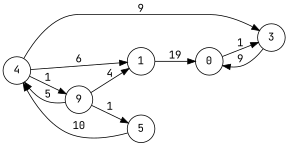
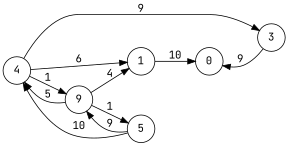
  digraph {
    fontname="JetBrains Mono"
    rankdir=LR
    node [fontname="JetBrains Mono" shape=circle]
    edge [fontname="JetBrains Mono"]
    0
    3
    1
    4
    n5 [label=9]
    5
-   0 -> 3 [label=1]
    3 -> 0 [label=9]
-   1 -> 0 [label=19]
+   1 -> 0 [label=10]
    4 -> 3 [label=9]
    4 -> 1 [label=6]
    4 -> n5 [label=1]
    n5 -> 1 [label=4]
    n5 -> 4 [label=5]
    n5 -> 5 [label=1]
    5 -> 4 [label=10]
+   5 -> n5 [label=9]
  }
